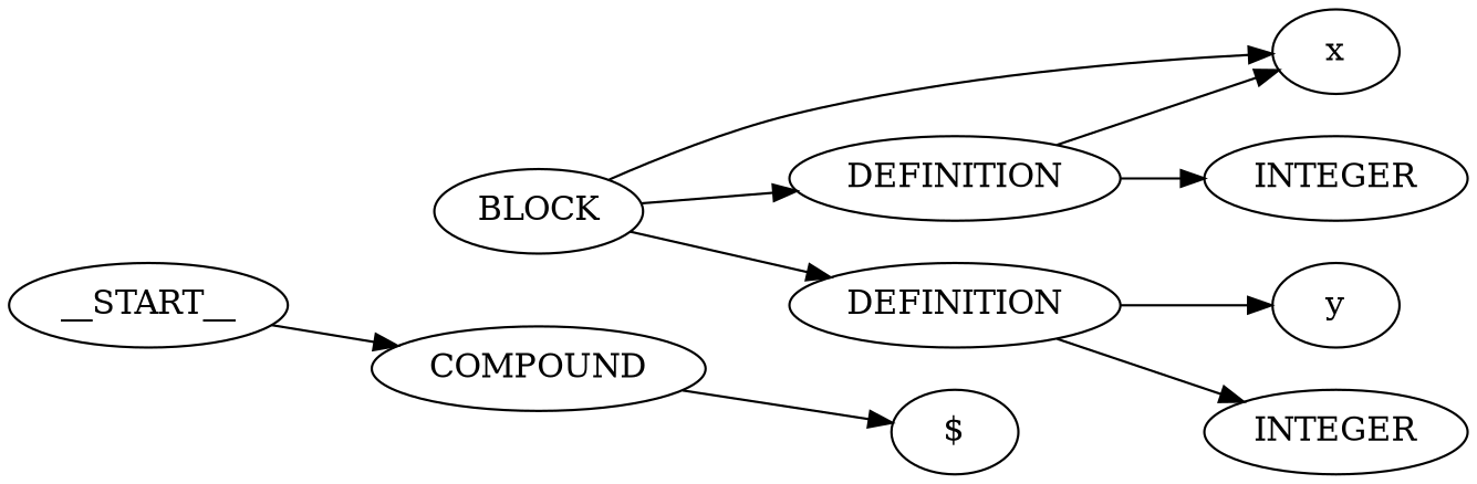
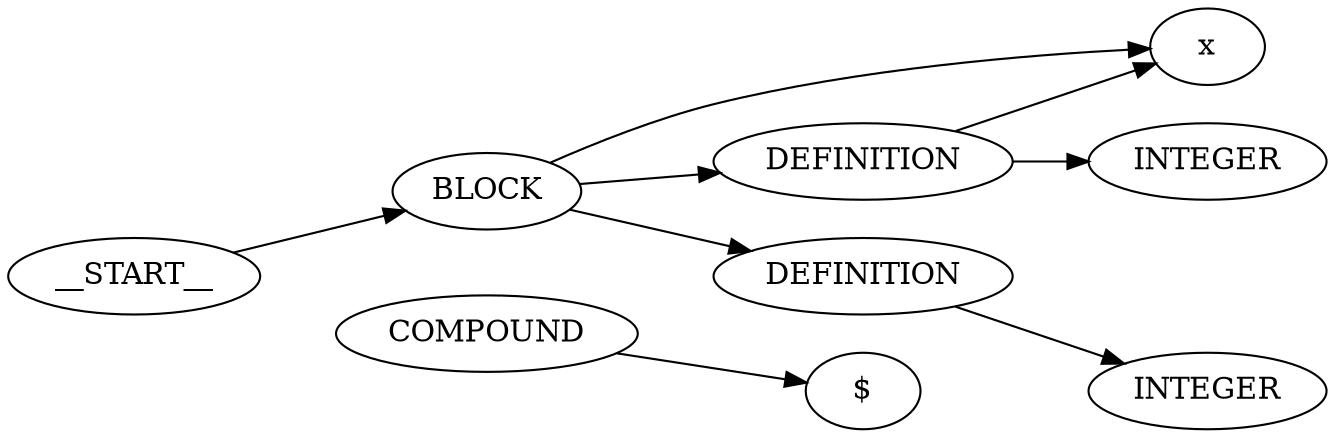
  digraph {
    rankdir=LR
    n1 [label=__START__]
    n2 [label=BLOCK]
    n3 [label=DEFINITION]
    n4 [label=DEFINITION]
    n5 [label=x]
    n6 [label=INTEGER]
-   n7 [label=y]
    n8 [label=INTEGER]
    n9 [label=COMPOUND]
    n10 [label="$"]
-   n1 -> n9
+   n1 -> n2
    n2 -> n3
    n2 -> n4
    n2 -> n5
    n3 -> n5
    n3 -> n6
-   n4 -> n7
    n4 -> n8
    n9 -> n10
  }
